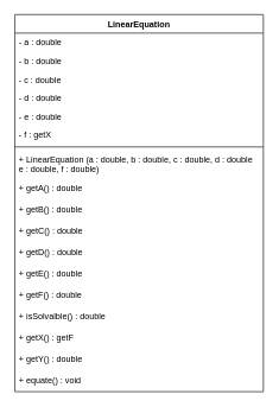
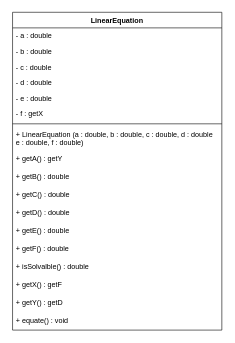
  <mxCell id="0" />
  <mxCell id="1" parent="0" />
  <mxCell id="2" value="LinearEquation" style="swimlane;fontStyle=1;align=center;verticalAlign=top;childLayout=stackLayout;horizontal=1;startSize=26;horizontalStack=0;resizeParent=1;resizeParentMax=0;resizeLast=0;collapsible=1;marginBottom=0;" parent="1" vertex="1"><mxGeometry x="20" y="20" width="349" height="530" as="geometry" /></mxCell>
  <mxCell id="3" value="- a : double" style="text;strokeColor=none;fillColor=none;align=left;verticalAlign=top;spacingLeft=4;spacingRight=4;overflow=hidden;rotatable=0;points=[[0,0.5],[1,0.5]];portConstraint=eastwest;" parent="2" vertex="1"><mxGeometry y="26" width="349" height="26" as="geometry" /></mxCell>
  <mxCell id="4" value="- b : double" style="text;strokeColor=none;fillColor=none;align=left;verticalAlign=top;spacingLeft=4;spacingRight=4;overflow=hidden;rotatable=0;points=[[0,0.5],[1,0.5]];portConstraint=eastwest;" parent="2" vertex="1"><mxGeometry y="52" width="349" height="26" as="geometry" /></mxCell>
  <mxCell id="5" value="- c : double" style="text;strokeColor=none;fillColor=none;align=left;verticalAlign=top;spacingLeft=4;spacingRight=4;overflow=hidden;rotatable=0;points=[[0,0.5],[1,0.5]];portConstraint=eastwest;" parent="2" vertex="1"><mxGeometry y="78" width="349" height="26" as="geometry" /></mxCell>
  <mxCell id="6" value="- d : double" style="text;strokeColor=none;fillColor=none;align=left;verticalAlign=top;spacingLeft=4;spacingRight=4;overflow=hidden;rotatable=0;points=[[0,0.5],[1,0.5]];portConstraint=eastwest;" parent="2" vertex="1"><mxGeometry y="104" width="349" height="26" as="geometry" /></mxCell>
  <mxCell id="7" value="- e : double" style="text;strokeColor=none;fillColor=none;align=left;verticalAlign=top;spacingLeft=4;spacingRight=4;overflow=hidden;rotatable=0;points=[[0,0.5],[1,0.5]];portConstraint=eastwest;" parent="2" vertex="1"><mxGeometry y="130" width="349" height="26" as="geometry" /></mxCell>
  <mxCell id="8" value="- f : getX" style="text;strokeColor=none;fillColor=none;align=left;verticalAlign=top;spacingLeft=4;spacingRight=4;overflow=hidden;rotatable=0;points=[[0,0.5],[1,0.5]];portConstraint=eastwest;" parent="2" vertex="1"><mxGeometry y="156" width="349" height="26" as="geometry" /></mxCell>
  <mxCell id="9" value="" style="line;strokeWidth=1;fillColor=none;align=left;verticalAlign=middle;spacingTop=-1;spacingLeft=3;spacingRight=3;rotatable=0;labelPosition=right;points=[];portConstraint=eastwest;strokeColor=inherit;" parent="2" vertex="1"><mxGeometry y="182" width="349" height="8" as="geometry" /></mxCell>
  <mxCell id="10" value="+ LinearEquation (a : double, b : double, c : double, d : double&#10;e : double, f : double)" style="text;strokeColor=none;fillColor=none;align=left;verticalAlign=top;spacingLeft=4;spacingRight=4;overflow=hidden;rotatable=0;points=[[0,0.5],[1,0.5]];portConstraint=eastwest;" parent="2" vertex="1"><mxGeometry y="190" width="349" height="40" as="geometry" /></mxCell>
- <mxCell id="11" value="+ getA() : double" style="text;strokeColor=none;fillColor=none;align=left;verticalAlign=top;spacingLeft=4;spacingRight=4;overflow=hidden;rotatable=0;points=[[0,0.5],[1,0.5]];portConstraint=eastwest;" parent="2" vertex="1"><mxGeometry y="230" width="349" height="30" as="geometry" /></mxCell>
+ <mxCell id="11" value="+ getA() : getY" style="text;strokeColor=none;fillColor=none;align=left;verticalAlign=top;spacingLeft=4;spacingRight=4;overflow=hidden;rotatable=0;points=[[0,0.5],[1,0.5]];portConstraint=eastwest;" parent="2" vertex="1"><mxGeometry y="230" width="349" height="30" as="geometry" /></mxCell>
  <mxCell id="12" value="+ getB() : double" style="text;strokeColor=none;fillColor=none;align=left;verticalAlign=top;spacingLeft=4;spacingRight=4;overflow=hidden;rotatable=0;points=[[0,0.5],[1,0.5]];portConstraint=eastwest;" parent="2" vertex="1"><mxGeometry y="260" width="349" height="30" as="geometry" /></mxCell>
  <mxCell id="13" value="+ getC() : double" style="text;strokeColor=none;fillColor=none;align=left;verticalAlign=top;spacingLeft=4;spacingRight=4;overflow=hidden;rotatable=0;points=[[0,0.5],[1,0.5]];portConstraint=eastwest;" parent="2" vertex="1"><mxGeometry y="290" width="349" height="30" as="geometry" /></mxCell>
  <mxCell id="14" value="+ getD() : double" style="text;strokeColor=none;fillColor=none;align=left;verticalAlign=top;spacingLeft=4;spacingRight=4;overflow=hidden;rotatable=0;points=[[0,0.5],[1,0.5]];portConstraint=eastwest;" parent="2" vertex="1"><mxGeometry y="320" width="349" height="30" as="geometry" /></mxCell>
  <mxCell id="15" value="+ getE() : double" style="text;strokeColor=none;fillColor=none;align=left;verticalAlign=top;spacingLeft=4;spacingRight=4;overflow=hidden;rotatable=0;points=[[0,0.5],[1,0.5]];portConstraint=eastwest;" parent="2" vertex="1"><mxGeometry y="350" width="349" height="30" as="geometry" /></mxCell>
  <mxCell id="16" value="+ getF() : double" style="text;strokeColor=none;fillColor=none;align=left;verticalAlign=top;spacingLeft=4;spacingRight=4;overflow=hidden;rotatable=0;points=[[0,0.5],[1,0.5]];portConstraint=eastwest;" parent="2" vertex="1"><mxGeometry y="380" width="349" height="30" as="geometry" /></mxCell>
  <mxCell id="17" value="+ isSolvalble() : double" style="text;strokeColor=none;fillColor=none;align=left;verticalAlign=top;spacingLeft=4;spacingRight=4;overflow=hidden;rotatable=0;points=[[0,0.5],[1,0.5]];portConstraint=eastwest;" parent="2" vertex="1"><mxGeometry y="410" width="349" height="30" as="geometry" /></mxCell>
  <mxCell id="18" value="+ getX() : getF" style="text;strokeColor=none;fillColor=none;align=left;verticalAlign=top;spacingLeft=4;spacingRight=4;overflow=hidden;rotatable=0;points=[[0,0.5],[1,0.5]];portConstraint=eastwest;" parent="2" vertex="1"><mxGeometry y="440" width="349" height="30" as="geometry" /></mxCell>
- <mxCell id="19" value="+ getY() : double" style="text;strokeColor=none;fillColor=none;align=left;verticalAlign=top;spacingLeft=4;spacingRight=4;overflow=hidden;rotatable=0;points=[[0,0.5],[1,0.5]];portConstraint=eastwest;" parent="2" vertex="1"><mxGeometry y="470" width="349" height="30" as="geometry" /></mxCell>
+ <mxCell id="19" value="+ getY() : getD" style="text;strokeColor=none;fillColor=none;align=left;verticalAlign=top;spacingLeft=4;spacingRight=4;overflow=hidden;rotatable=0;points=[[0,0.5],[1,0.5]];portConstraint=eastwest;" parent="2" vertex="1"><mxGeometry y="470" width="349" height="30" as="geometry" /></mxCell>
  <mxCell id="20" value="+ equate() : void" style="text;strokeColor=none;fillColor=none;align=left;verticalAlign=top;spacingLeft=4;spacingRight=4;overflow=hidden;rotatable=0;points=[[0,0.5],[1,0.5]];portConstraint=eastwest;" parent="2" vertex="1"><mxGeometry y="500" width="349" height="30" as="geometry" /></mxCell>
